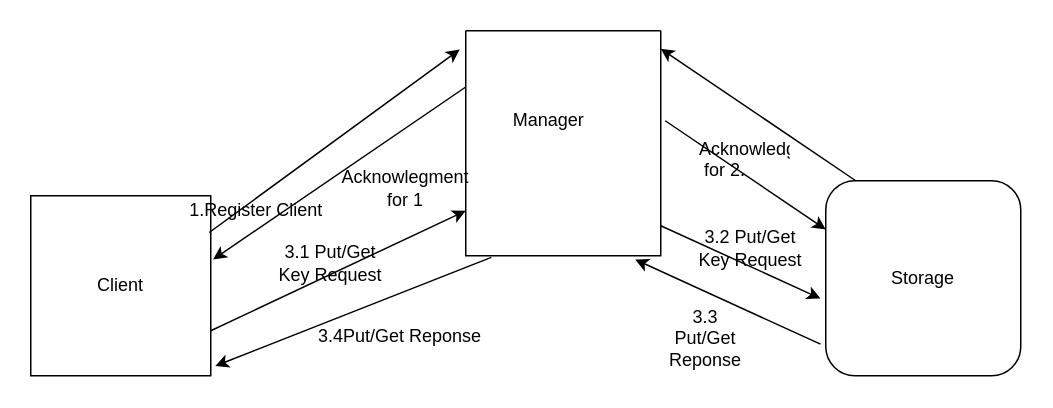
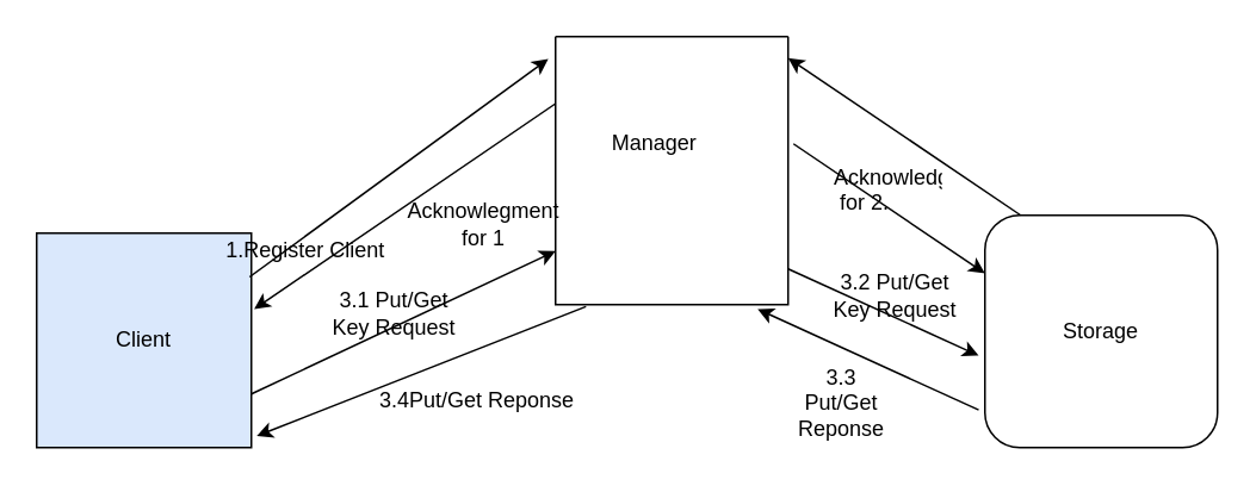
  <mxCell id="0" />
  <mxCell id="1" parent="0" />
  <mxCell id="2" value="" style="swimlane;startSize=0;" vertex="1" parent="1"><mxGeometry x="310" y="20" width="130" height="150" as="geometry"><mxRectangle x="350" y="240" width="50" height="40" as="alternateBounds" /></mxGeometry></mxCell>
  <mxCell id="3" value="Manager" style="text;html=1;align=center;verticalAlign=middle;resizable=0;points=[];autosize=1;strokeColor=none;fillColor=none;" vertex="1" parent="2"><mxGeometry x="25" y="50" width="60" height="20" as="geometry" /></mxCell>
  <mxCell id="4" value="" style="endArrow=classic;html=1;rounded=0;entryX=-0.027;entryY=0.604;entryDx=0;entryDy=0;entryPerimeter=0;" edge="1" parent="2" target="6"><mxGeometry width="50" height="50" relative="1" as="geometry"><mxPoint x="130" y="130" as="sourcePoint" /><mxPoint x="180" y="80" as="targetPoint" /></mxGeometry></mxCell>
- <mxCell id="5" value="Client" style="whiteSpace=wrap;html=1;aspect=fixed;" vertex="1" parent="1"><mxGeometry x="20" y="130" width="120" height="120" as="geometry" /></mxCell>
+ <mxCell id="5" value="Client" style="whiteSpace=wrap;html=1;aspect=fixed;fillColor=#dae8fc;" vertex="1" parent="1"><mxGeometry x="20" y="130" width="120" height="120" as="geometry" /></mxCell>
  <mxCell id="6" value="Storage" style="whiteSpace=wrap;html=1;aspect=fixed;rounded=1;" vertex="1" parent="1"><mxGeometry x="550" y="120" width="130" height="130" as="geometry" /></mxCell>
  <mxCell id="7" value="" style="endArrow=classic;html=1;rounded=0;entryX=-0.031;entryY=0.083;entryDx=0;entryDy=0;entryPerimeter=0;exitX=0.19;exitY=1.225;exitDx=0;exitDy=0;exitPerimeter=0;" edge="1" parent="1" source="8" target="2"><mxGeometry width="50" height="50" relative="1" as="geometry"><mxPoint x="360" y="310" as="sourcePoint" /><mxPoint x="410" y="260" as="targetPoint" /></mxGeometry></mxCell>
  <mxCell id="8" value="1.Register Client" style="text;html=1;align=center;verticalAlign=middle;resizable=0;points=[];autosize=1;strokeColor=none;fillColor=none;" vertex="1" parent="1"><mxGeometry x="120" y="130" width="100" height="20" as="geometry" /></mxCell>
  <mxCell id="9" value="" style="endArrow=classic;html=1;rounded=0;exitX=1;exitY=0.75;exitDx=0;exitDy=0;entryX=0;entryY=0.8;entryDx=0;entryDy=0;entryPerimeter=0;" edge="1" parent="1" source="5" target="2"><mxGeometry width="50" height="50" relative="1" as="geometry"><mxPoint x="360" y="290" as="sourcePoint" /><mxPoint x="410" y="240" as="targetPoint" /></mxGeometry></mxCell>
  <mxCell id="10" value="3.1 Put/Get Key Request" style="text;html=1;strokeColor=none;fillColor=none;align=center;verticalAlign=middle;whiteSpace=wrap;rounded=0;" vertex="1" parent="1"><mxGeometry x="180" y="160" width="80" height="30" as="geometry" /></mxCell>
  <mxCell id="11" value="" style="endArrow=classic;html=1;rounded=0;exitX=0.154;exitY=0;exitDx=0;exitDy=0;exitPerimeter=0;entryX=1;entryY=0.08;entryDx=0;entryDy=0;entryPerimeter=0;" edge="1" parent="1" source="6" target="2"><mxGeometry width="50" height="50" relative="1" as="geometry"><mxPoint x="360" y="280" as="sourcePoint" /><mxPoint x="410" y="230" as="targetPoint" /></mxGeometry></mxCell>
  <mxCell id="12" value="3.2 Put/Get Key Request" style="text;html=1;strokeColor=none;fillColor=none;align=center;verticalAlign=middle;whiteSpace=wrap;rounded=0;" vertex="1" parent="1"><mxGeometry x="460" y="150" width="80" height="30" as="geometry" /></mxCell>
  <mxCell id="13" value="" style="endArrow=classic;html=1;rounded=0;exitX=-0.027;exitY=0.838;exitDx=0;exitDy=0;exitPerimeter=0;entryX=0.869;entryY=1.017;entryDx=0;entryDy=0;entryPerimeter=0;" edge="1" parent="1" source="6" target="2"><mxGeometry width="50" height="50" relative="1" as="geometry"><mxPoint x="360" y="240" as="sourcePoint" /><mxPoint x="410" y="190" as="targetPoint" /></mxGeometry></mxCell>
  <mxCell id="14" value="3.3 Put/Get Reponse" style="text;html=1;strokeColor=none;fillColor=none;align=center;verticalAlign=middle;whiteSpace=wrap;rounded=0;" vertex="1" parent="1"><mxGeometry x="440" y="210" width="60" height="30" as="geometry" /></mxCell>
  <mxCell id="15" value="" style="endArrow=classic;html=1;rounded=0;exitX=0.131;exitY=1.007;exitDx=0;exitDy=0;exitPerimeter=0;entryX=1.025;entryY=0.946;entryDx=0;entryDy=0;entryPerimeter=0;" edge="1" parent="1" source="2" target="5"><mxGeometry width="50" height="50" relative="1" as="geometry"><mxPoint x="360" y="230" as="sourcePoint" /><mxPoint x="410" y="180" as="targetPoint" /></mxGeometry></mxCell>
  <mxCell id="16" value="3.4Put/Get Reponse" style="text;whiteSpace=wrap;html=1;" vertex="1" parent="1"><mxGeometry x="210" y="210" width="120" height="30" as="geometry" /></mxCell>
  <mxCell id="17" value="" style="endArrow=classic;html=1;rounded=0;exitX=0;exitY=0.25;exitDx=0;exitDy=0;entryX=1.013;entryY=0.354;entryDx=0;entryDy=0;entryPerimeter=0;" edge="1" parent="1" source="2" target="5"><mxGeometry width="50" height="50" relative="1" as="geometry"><mxPoint x="360" y="230" as="sourcePoint" /><mxPoint x="410" y="180" as="targetPoint" /></mxGeometry></mxCell>
  <mxCell id="18" value="Acknowlegment for 1" style="text;html=1;strokeColor=none;fillColor=none;align=center;verticalAlign=middle;whiteSpace=wrap;rounded=0;" vertex="1" parent="1"><mxGeometry x="240" y="110" width="60" height="30" as="geometry" /></mxCell>
  <mxCell id="19" value="" style="endArrow=classic;html=1;rounded=0;exitX=1.023;exitY=0.4;exitDx=0;exitDy=0;exitPerimeter=0;entryX=0;entryY=0.25;entryDx=0;entryDy=0;" edge="1" parent="1" source="2" target="6"><mxGeometry width="50" height="50" relative="1" as="geometry"><mxPoint x="360" y="220" as="sourcePoint" /><mxPoint x="410" y="170" as="targetPoint" /></mxGeometry></mxCell>
  <mxCell id="20" value="Acknowledgment&#10; for 2." style="text;strokeColor=none;fillColor=none;align=left;verticalAlign=middle;spacingLeft=4;spacingRight=4;overflow=hidden;points=[[0,0.5],[1,0.5]];portConstraint=eastwest;rotatable=0;" vertex="1" parent="1"><mxGeometry x="460" y="90" width="70" height="30" as="geometry" /></mxCell>
